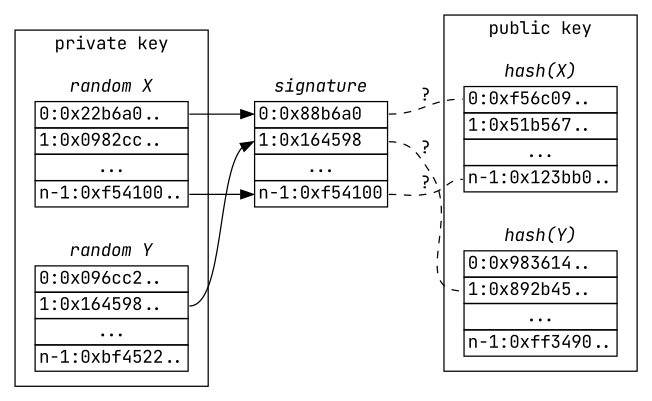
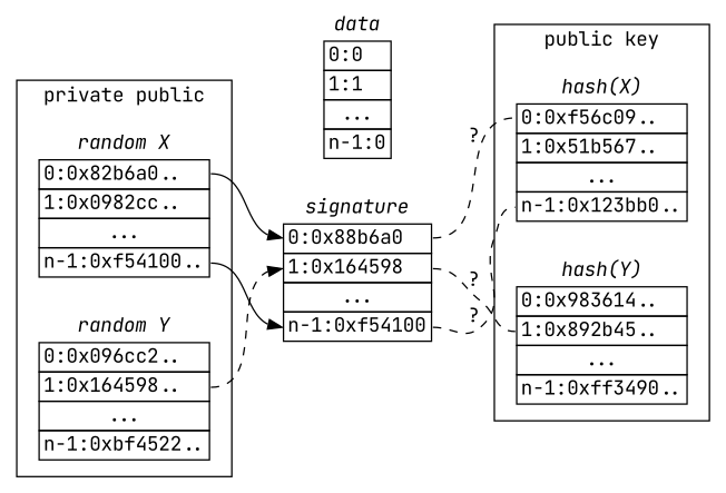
  digraph {
    fontname="JetBrains Mono"
    rankdir=LR
    node [fontname="JetBrains Mono" shape=none]
    edge [fontname="JetBrains Mono" headport=port0 tailport=port0]
-   n1 [label=<<table border="0" cellspacing="0">                     <tr><td align="center" port="port0" border="1" color="white"><i>random X</i></td></tr>                     <tr><td align="left" port="port1" border="1">0:0x22b6a0..</td></tr>                     <tr><td align="left" port="port2" border="1">1:0x0982cc..</td></tr>                     <tr><td align="center" port="port3" border="1">...</td></tr>                     <tr><td align="left" port="port4" border="1">n-1:0xf54100..</td></tr>                 </table>>]
+   n1 [label=<<table border="0" cellspacing="0">                     <tr><td align="center" port="port0" border="1" color="white"><i>random X</i></td></tr>                     <tr><td align="left" port="port1" border="1">0:0x82b6a0..</td></tr>                     <tr><td align="left" port="port2" border="1">1:0x0982cc..</td></tr>                     <tr><td align="center" port="port3" border="1">...</td></tr>                     <tr><td align="left" port="port4" border="1">n-1:0xf54100..</td></tr>                 </table>>]
    n2 [label=<<table border="0" cellspacing="0">                     <tr><td align="center" port="port0" border="1" color="white"><i>random Y</i></td></tr>                     <tr><td align="left" port="port1" border="1">0:0x096cc2..</td></tr>                     <tr><td align="left" port="port2" border="1">1:0x164598..</td></tr>                     <tr><td align="center" port="port3" border="1">...</td></tr>                     <tr><td align="left" port="port4" border="1">n-1:0xbf4522..</td></tr>                 </table>>]
    n3 [label=<<table border="0" cellspacing="0">                     <tr><td align="center" port="port0" border="1" color="white"><i>hash(X)</i></td></tr>                     <tr><td align="left" port="port1" border="1">0:0xf56c09..</td></tr>                     <tr><td align="left" port="port2" border="1">1:0x51b567..</td></tr>                     <tr><td align="center" port="port3" border="1">...</td></tr>                     <tr><td align="left" port="port4" border="1">n-1:0x123bb0..</td></tr>                 </table>>]
    n4 [label=<<table border="0" cellspacing="0">                     <tr><td align="center" port="port0" border="1" color="white"><i>hash(Y)</i></td></tr>                     <tr><td align="left" port="port1" border="1">0:0x983614..</td></tr>                     <tr><td align="left" port="port2" border="1">1:0x892b45..</td></tr>                     <tr><td align="center" port="port3" border="1">...</td></tr>                     <tr><td align="left" port="port4" border="1">n-1:0xff3490..</td></tr>                 </table>>]
+   n5 [label=<<table border="0" cellspacing="0">                     <tr><td align="center" port="port0" border="1" color="white"><i>data</i></td></tr>                     <tr><td align="left" port="port1" border="1">0:0</td></tr>                     <tr><td align="left" port="port2" border="1">1:1</td></tr>                     <tr><td align="center" port="port3" border="1">...</td></tr>                     <tr><td align="left" port="port4" border="1">n-1:0</td></tr>                 </table>>]
    n6 [label=<<table border="0" cellspacing="0">                     <tr><td align="center" port="port0" border="1" color="white"><i>signature</i></td></tr>                     <tr><td align="left" port="port1" border="1">0:0x88b6a0</td></tr>                     <tr><td align="left" port="port2" border="1">1:0x164598</td></tr>                     <tr><td align="center" port="port3" border="1">...</td></tr>                     <tr><td align="left" port="port4" border="1">n-1:0xf54100</td></tr>                 </table>>]
    subgraph cluster_1 {
-     label="private key"
+     label="private public"
      n1
      n2
    }
    subgraph cluster_2 {
      label="public key"
      n3
      n4
    }
+   n1 -> n5 [style=invis]
    n1 -> n6 [headport=port1 tailport=port1]
    n1 -> n6 [headport=port4 tailport=port4]
-   n2 -> n6 [headport=port2 tailport=port2]
+   n2 -> n6 [headport=port2 tailport=port2 style=dashed]
+   n5 -> n3 [style=invis]
    n6 -> n3 [arrowhead=none clor=gray headport=port1 label="?" style=dashed tailport=port1]
    n6 -> n3 [arrowhead=none clor=gray headport=port4 label="?" style=dashed tailport=port4]
    n6 -> n4 [arrowhead=none clor=gray headport=port2 label="?" style=dashed tailport=port2]
  }
